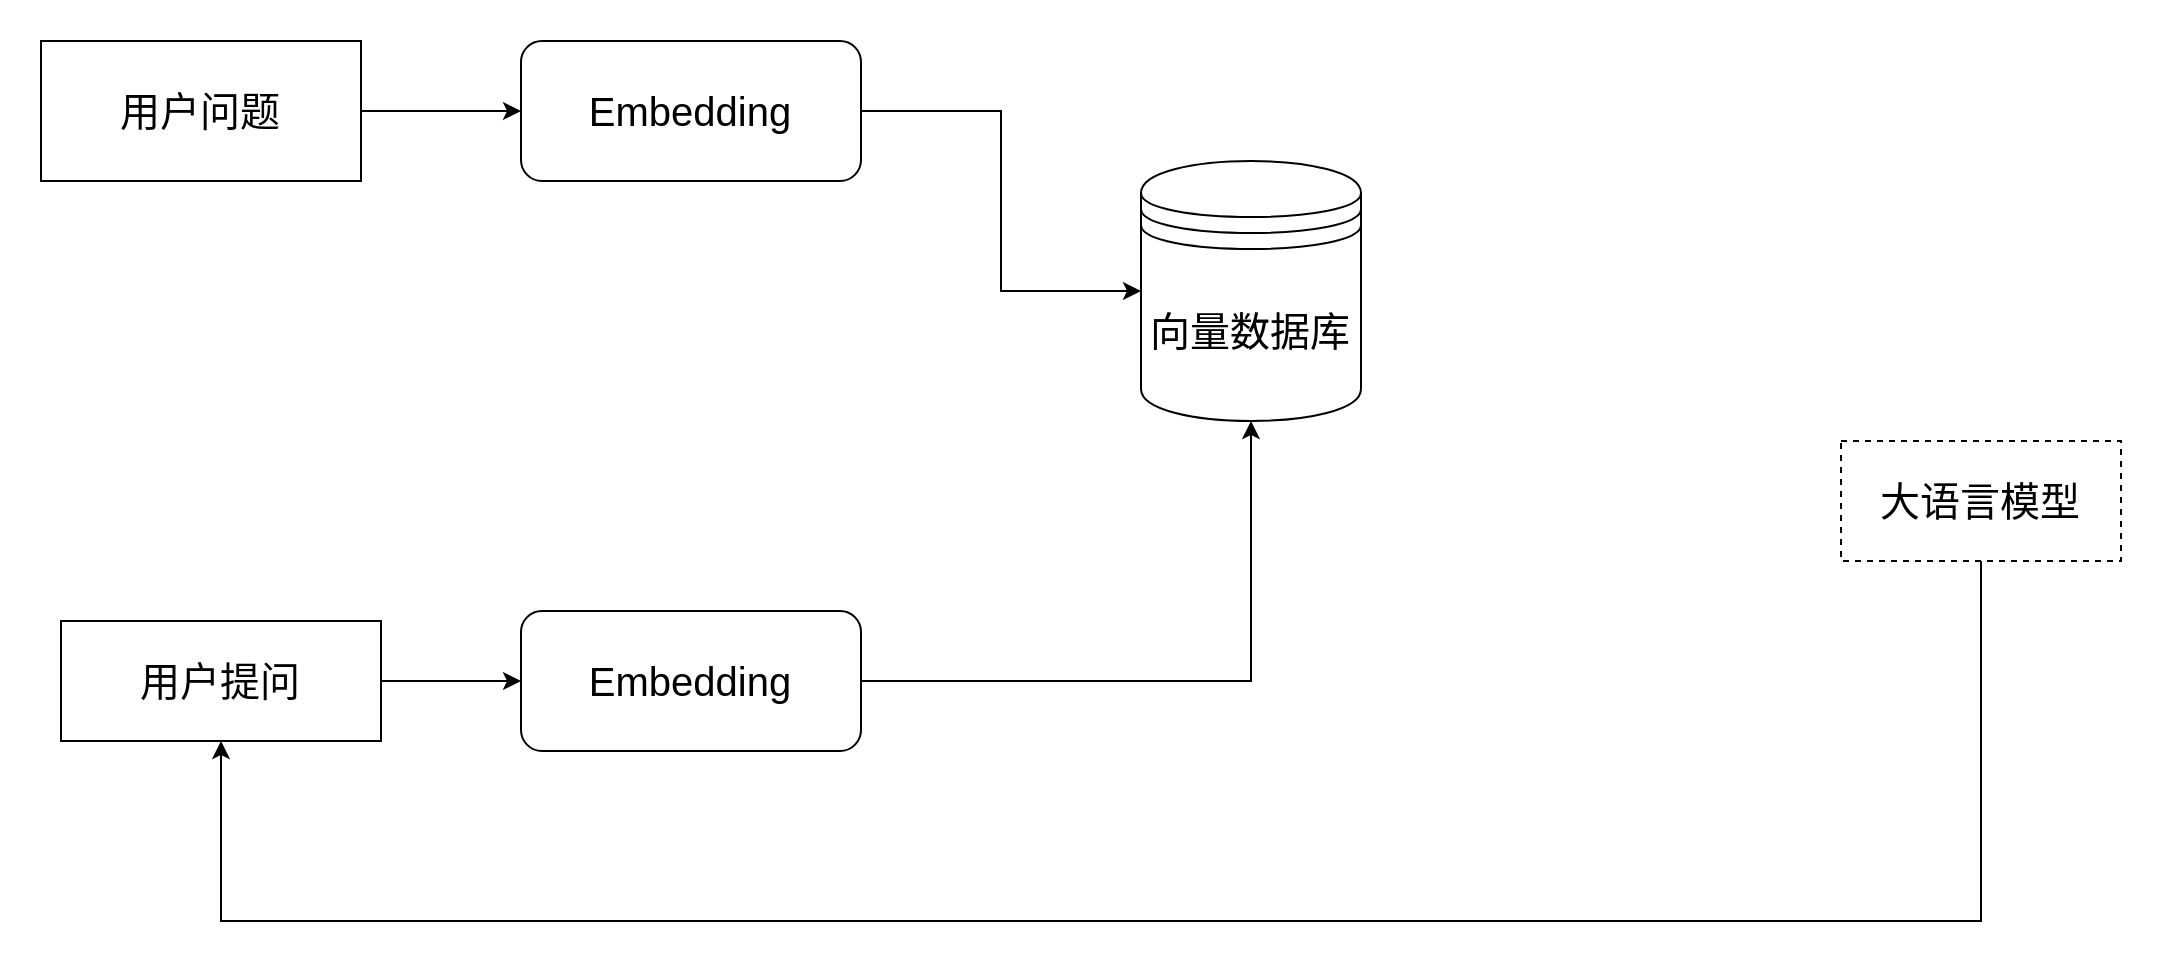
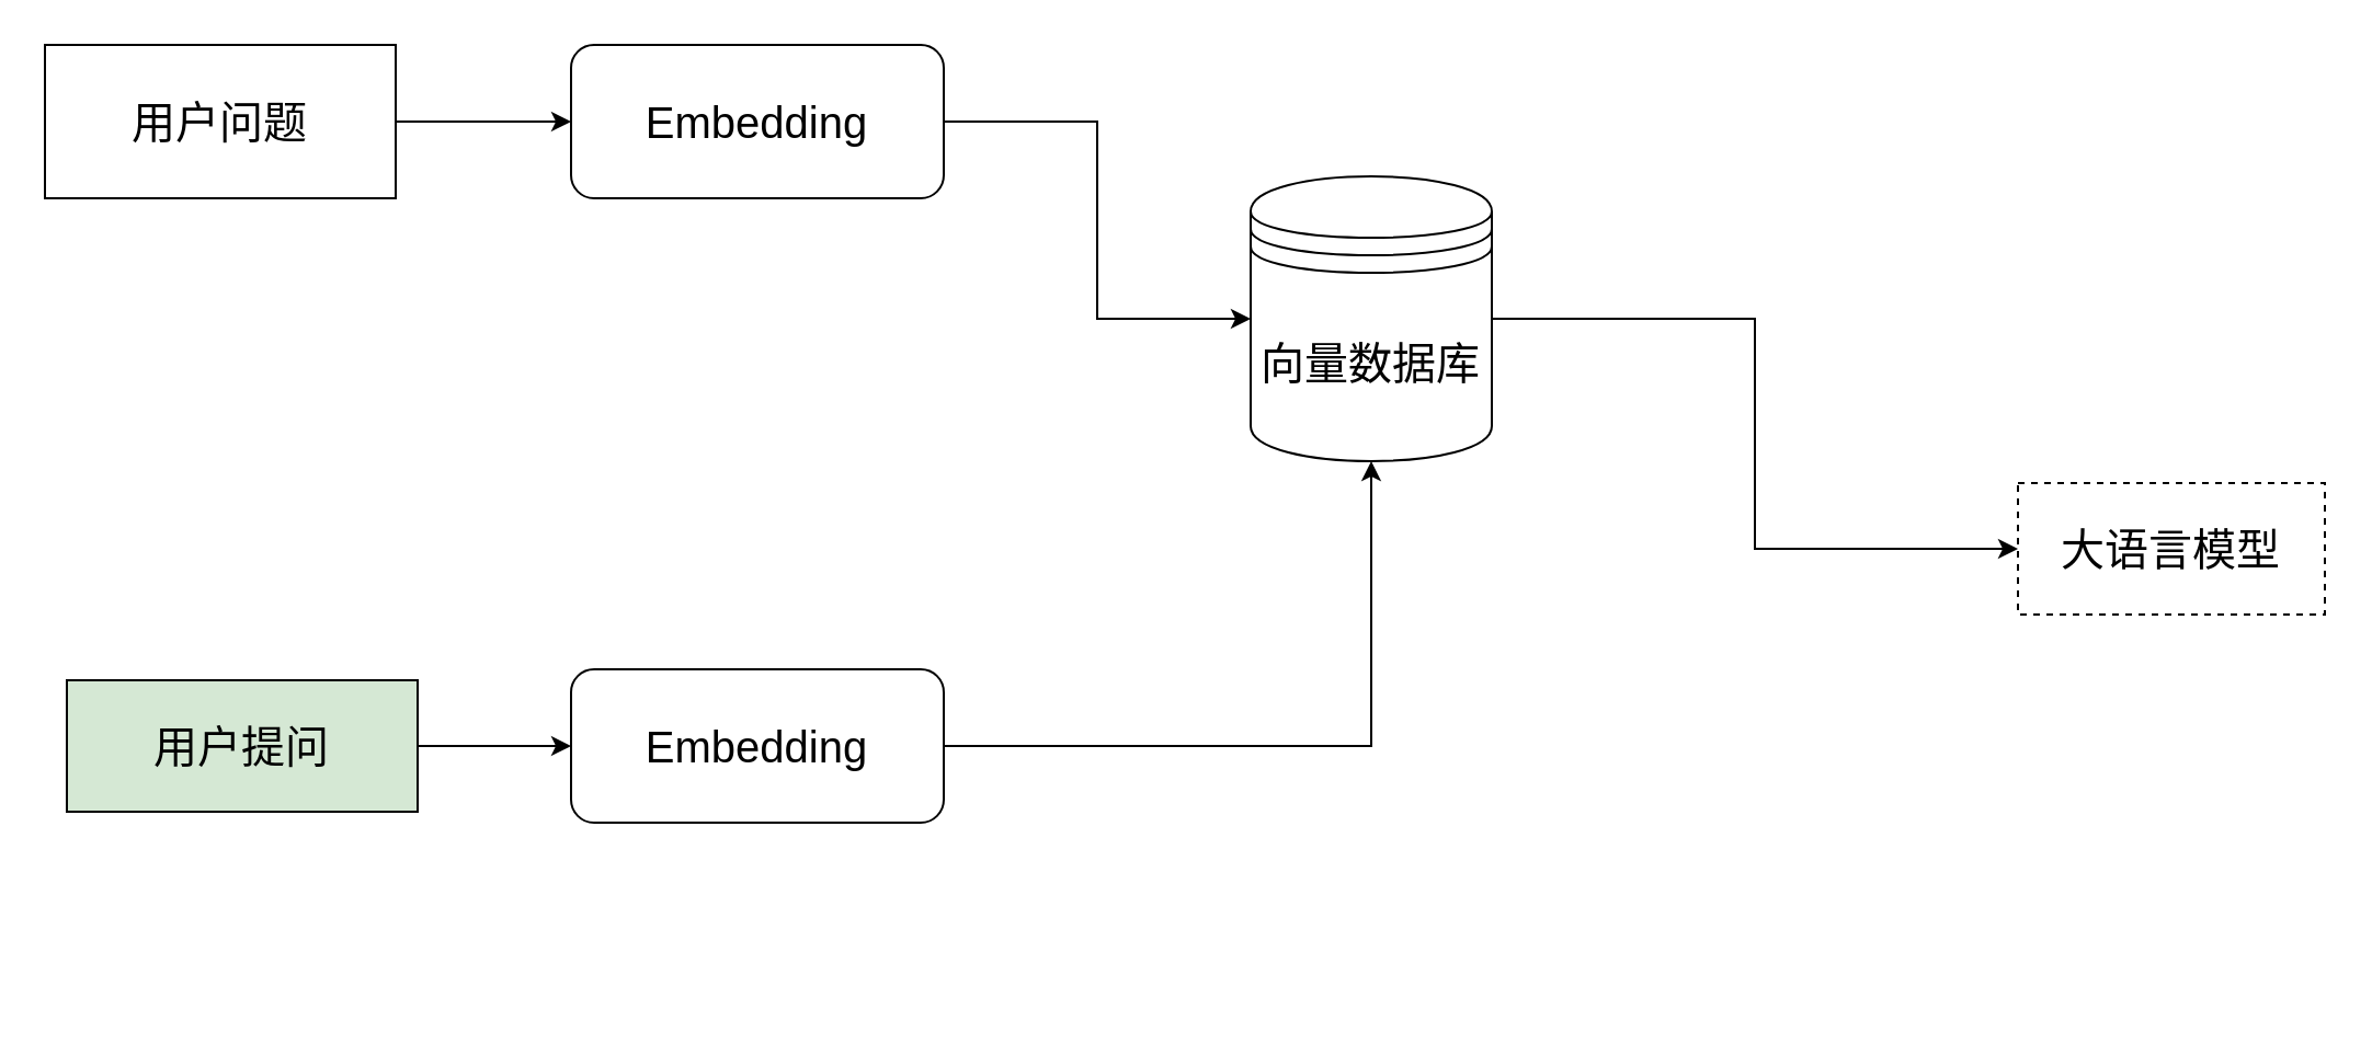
  <mxCell id="0" />
  <mxCell id="1" parent="0" />
  <mxCell id="2" style="edgeStyle=orthogonalEdgeStyle;rounded=0;orthogonalLoop=1;jettySize=auto;html=1;exitX=1;exitY=0.5;exitDx=0;exitDy=0;entryX=0;entryY=0.5;entryDx=0;entryDy=0;" edge="1" parent="1" source="3" target="7"><mxGeometry relative="1" as="geometry" /></mxCell>
  <mxCell id="3" value="Embedding" style="rounded=1;whiteSpace=wrap;html=1;fontSize=20;" vertex="1" parent="1"><mxGeometry x="260" y="20" width="170" height="70" as="geometry" /></mxCell>
  <mxCell id="4" style="edgeStyle=orthogonalEdgeStyle;rounded=0;orthogonalLoop=1;jettySize=auto;html=1;exitX=1;exitY=0.5;exitDx=0;exitDy=0;entryX=0;entryY=0.5;entryDx=0;entryDy=0;" edge="1" parent="1" source="5" target="3"><mxGeometry relative="1" as="geometry" /></mxCell>
  <mxCell id="5" value="用户问题" style="rounded=0;whiteSpace=wrap;html=1;fontSize=20;" vertex="1" parent="1"><mxGeometry x="20" y="20" width="160" height="70" as="geometry" /></mxCell>
+ <mxCell id="6" style="edgeStyle=orthogonalEdgeStyle;rounded=0;orthogonalLoop=1;jettySize=auto;html=1;exitX=1;exitY=0.5;exitDx=0;exitDy=0;entryX=0;entryY=0.5;entryDx=0;entryDy=0;" edge="1" parent="1" source="7" target="13"><mxGeometry relative="1" as="geometry" /></mxCell>
  <mxCell id="7" value="向量数据库" style="shape=datastore;whiteSpace=wrap;html=1;fontSize=20;" vertex="1" parent="1"><mxGeometry x="570" y="80" width="110" height="130" as="geometry" /></mxCell>
  <mxCell id="8" style="edgeStyle=orthogonalEdgeStyle;rounded=0;orthogonalLoop=1;jettySize=auto;html=1;exitX=1;exitY=0.5;exitDx=0;exitDy=0;entryX=0;entryY=0.5;entryDx=0;entryDy=0;" edge="1" parent="1" source="9" target="11"><mxGeometry relative="1" as="geometry" /></mxCell>
- <mxCell id="9" value="用户提问" style="rounded=0;whiteSpace=wrap;html=1;fontSize=20;" vertex="1" parent="1"><mxGeometry x="30" y="310" width="160" height="60" as="geometry" /></mxCell>
+ <mxCell id="9" value="用户提问" style="rounded=0;whiteSpace=wrap;html=1;fontSize=20;fillColor=#d5e8d4;" vertex="1" parent="1"><mxGeometry x="30" y="310" width="160" height="60" as="geometry" /></mxCell>
  <mxCell id="10" style="edgeStyle=orthogonalEdgeStyle;rounded=0;orthogonalLoop=1;jettySize=auto;html=1;exitX=1;exitY=0.5;exitDx=0;exitDy=0;entryX=0.5;entryY=1;entryDx=0;entryDy=0;" edge="1" parent="1" source="11" target="7"><mxGeometry relative="1" as="geometry" /></mxCell>
  <mxCell id="11" value="Embedding" style="rounded=1;whiteSpace=wrap;html=1;fontSize=20;" vertex="1" parent="1"><mxGeometry x="260" y="305" width="170" height="70" as="geometry" /></mxCell>
- <mxCell id="12" style="edgeStyle=orthogonalEdgeStyle;rounded=0;orthogonalLoop=1;jettySize=auto;html=1;exitX=0.5;exitY=1;exitDx=0;exitDy=0;entryX=0.5;entryY=1;entryDx=0;entryDy=0;" edge="1" parent="1" source="13" target="9"><mxGeometry relative="1" as="geometry"><Array as="points"><mxPoint x="990" y="460" /><mxPoint x="110" y="460" /></Array></mxGeometry></mxCell>
  <mxCell id="13" value="大语言模型" style="rounded=0;whiteSpace=wrap;html=1;fontSize=20;dashed=1;" vertex="1" parent="1"><mxGeometry x="920" y="220" width="140" height="60" as="geometry" /></mxCell>
